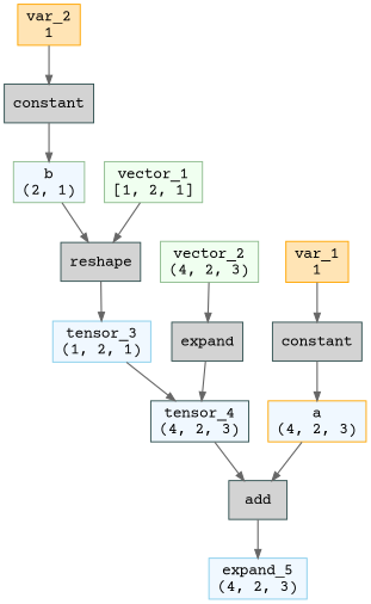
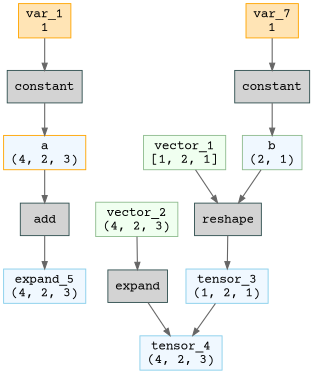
  digraph {
    fontname="Courier Prime"
    rankdir=TB
    node [color=darkslategray fillcolor=aliceblue fontname="Courier Prime" labeljust=l shape=box style=filled]
    edge [arrowsize=0.8 color=gray40 fontname="Courier Prime" penwidth=1.2]
    n1 [color=orange label="a\n(4, 2, 3)"]
    n2 [fillcolor=lightgray label=add]
    n3 [color=skyblue label="expand_5\n(4, 2, 3)"]
    n4 [fillcolor=lightgray label=constant]
    n5 [color=orange fillcolor=moccasin label="var_1\n1"]
    n6 [color=darkseagreen label="b\n(2, 1)"]
    n7 [fillcolor=lightgray label=reshape]
    n8 [color=skyblue label="tensor_3\n(1, 2, 1)"]
    n9 [fillcolor=lightgray label=constant]
-   n10 [color=orange fillcolor=moccasin label="var_2\n1"]
-   n11 [label="tensor_4\n(4, 2, 3)"]
+   n10 [color=orange fillcolor=moccasin label="var_7\n1"]
+   n11 [color=skyblue label="tensor_4\n(4, 2, 3)"]
    n12 [fillcolor=lightgray label=expand]
    n13 [color=darkseagreen fillcolor=honeydew label="vector_1\n[1, 2, 1]"]
    n14 [color=darkseagreen fillcolor=honeydew label="vector_2\n(4, 2, 3)"]
    n1 -> n2
    n2 -> n3
    n4 -> n1
    n5 -> n4
    n6 -> n7
    n7 -> n8
    n8 -> n11
    n9 -> n6
    n10 -> n9
-   n11 -> n2
    n12 -> n11
    n13 -> n7
    n14 -> n12
  }
